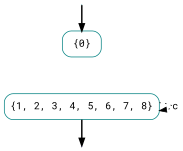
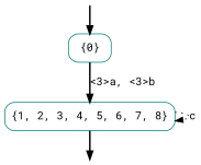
  digraph {
    rankdir=TB
    vcsn_context="lal_char(+abc)_z"
    fontname="Roboto Mono"
    node [shape=point color=teal fontname="Roboto Mono"]
    edge [style=bold fontname="Roboto Mono"]
    I0 [width=0]
    F1 [width=0 color=blue]
    n3 [label="{0}" shape=box style=rounded]
    n4 [label="{1, 2, 3, 4, 5, 6, 7, 8}" shape=box style=rounded]
    subgraph sub_1 {
      I0
      F1
    }
    subgraph sub_2 {
      n3
      n4
    }
    I0 -> n3
+   n3 -> n4 [label="<3>a, <3>b"]
    n4 -> F1
    n4 -> n4 [label=c style=dotted]
  }
